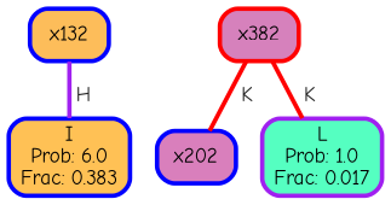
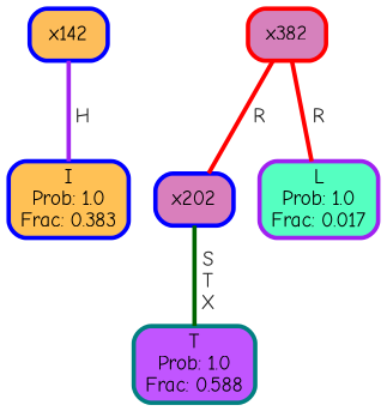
  graph {
    fontname="Comic Neue"
    ranksep="0 equally"
    splines=straight
    node [color=blue fontcolor=black fontname="Comic Neue" penwidth=3 shape=box style="filled, rounded"]
    edge [color=red fontcolor=grey14 fontname="Comic Neue" fontweight=bold penwidth=3 style=bold]
-   n1 [fillcolor="#ffc155" label="I\nProb: 6.0\nFrac: 0.383"]
-   n2 [fillcolor="#fdbd5a" label=x132]
+   n1 [fillcolor="#ffc155" label="I\nProb: 1.0\nFrac: 0.383"]
+   n2 [fillcolor="#fdbd5a" label=x142]
    n3 [fillcolor="#d97fbc" label=x202]
+   n4 [color=teal fillcolor="#c155ff" label="T\nProb: 1.0\nFrac: 0.588"]
    n5 [color=red fillcolor="#d681bc" label=x382]
    n6 [color=purple fillcolor="#55ffc1" label="L\nProb: 1.0\nFrac: 0.017"]
    subgraph sub_1 {
      rank=same
    }
    n2 -- n1 [color=purple label=" H"]
-   n5 -- n3 [label=" K" style=solid]
-   n5 -- n6 [label=" K"]
+   n3 -- n4 [color=darkgreen label=" S\n T\n X" style=solid]
+   n5 -- n3 [label=" R" style=solid]
+   n5 -- n6 [label=" R"]
  }
